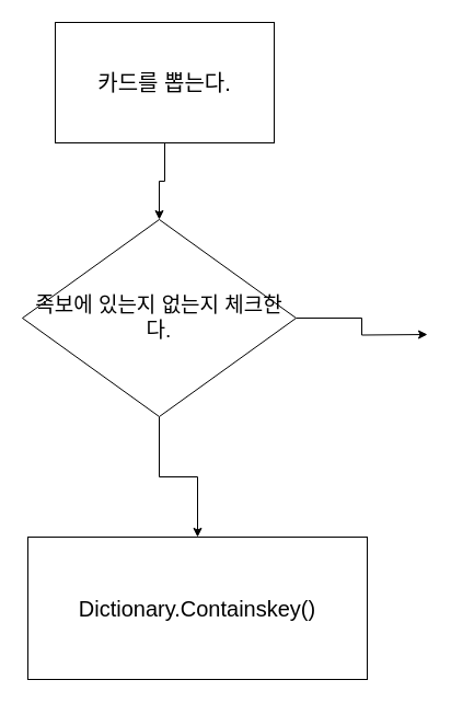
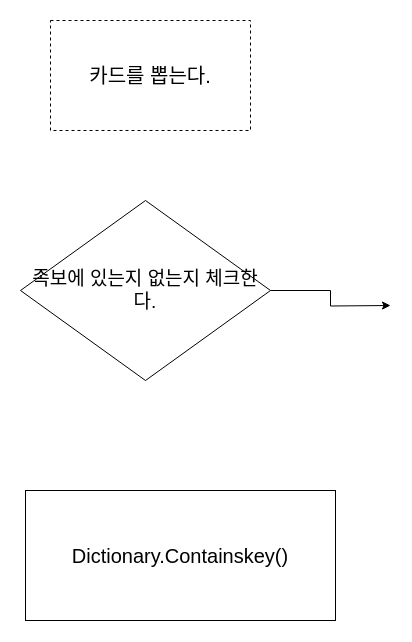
  <mxCell id="0" />
  <mxCell id="1" parent="0" />
- <mxCell id="2" style="edgeStyle=orthogonalEdgeStyle;rounded=0;orthogonalLoop=1;jettySize=auto;html=1;exitX=0.5;exitY=1;exitDx=0;exitDy=0;entryX=0.5;entryY=0;entryDx=0;entryDy=0;" edge="1" parent="1" source="3" target="6"><mxGeometry relative="1" as="geometry" /></mxCell>
- <mxCell id="3" value="&lt;font style=&quot;font-size: 20px;&quot;&gt;카드를 뽑는다.&lt;/font&gt;" style="rounded=0;whiteSpace=wrap;html=1;" vertex="1" parent="1"><mxGeometry x="50" y="20" width="200" height="110" as="geometry" /></mxCell>
- <mxCell id="4" value="" style="edgeStyle=orthogonalEdgeStyle;rounded=0;orthogonalLoop=1;jettySize=auto;html=1;" edge="1" parent="1" source="6" target="7"><mxGeometry relative="1" as="geometry" /></mxCell>
+ <mxCell id="3" value="&lt;font style=&quot;font-size: 20px;&quot;&gt;카드를 뽑는다.&lt;/font&gt;" style="rounded=0;whiteSpace=wrap;html=1;dashed=1;" vertex="1" parent="1"><mxGeometry x="50" y="20" width="200" height="110" as="geometry" /></mxCell>
  <mxCell id="5" style="edgeStyle=orthogonalEdgeStyle;rounded=0;orthogonalLoop=1;jettySize=auto;html=1;entryX=0;entryY=0.5;entryDx=0;entryDy=0;" edge="1" parent="1" source="6"><mxGeometry relative="1" as="geometry"><mxPoint x="390" y="305" as="targetPoint" /></mxGeometry></mxCell>
  <mxCell id="6" value="&lt;font style=&quot;font-size: 19px;&quot;&gt;족보에 있는지 없는지 체크한다.&lt;/font&gt;" style="rounded=0;whiteSpace=wrap;html=1;shape=rhombus;perimeter=rhombusPerimeter;" vertex="1" parent="1"><mxGeometry x="20" y="200" width="250" height="180" as="geometry" /></mxCell>
  <mxCell id="7" value="&lt;font style=&quot;font-size: 20px;&quot;&gt;Dictionary.Containskey()&lt;/font&gt;" style="rounded=0;whiteSpace=wrap;html=1;" vertex="1" parent="1"><mxGeometry x="25" y="490" width="310" height="130" as="geometry" /></mxCell>
